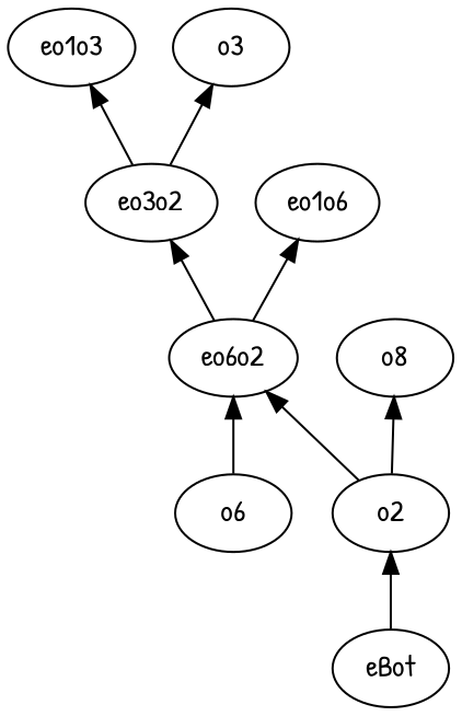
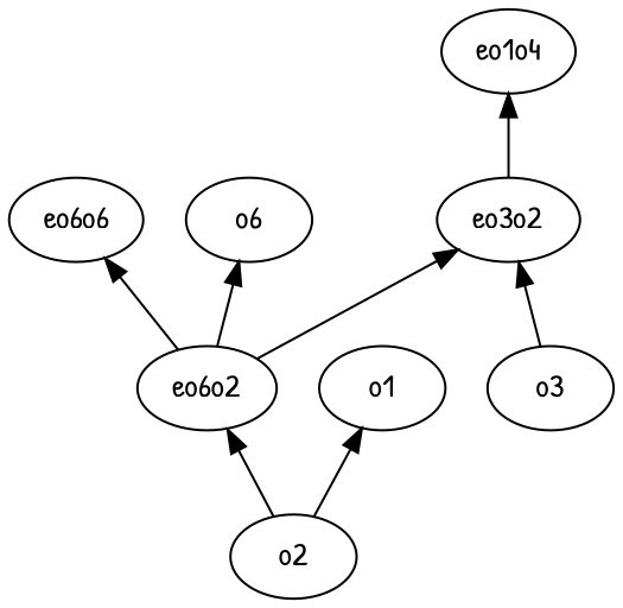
  strict digraph {
    fontname="Patrick Hand"
    rankdir=BT
    node [fontname="Patrick Hand"]
    edge [fontname="Patrick Hand"]
    eo3o2
-   eo1o3
+   eo1o3 [label=eo1o4]
    eo6o2
-   eo1o6
+   eo1o6 [label=eo6o6]
    o6
    o3
    o2
-   o1 [label=o8]
-   eBot
+   o1
    eo3o2 -> eo1o3
    eo6o2 -> eo3o2
    eo6o2 -> eo1o6
-   o6 -> eo6o2
-   eo3o2 -> o3
+   eo6o2 -> o6
+   o3 -> eo3o2
    o2 -> eo6o2
    o2 -> o1
-   eBot -> o2
  }
